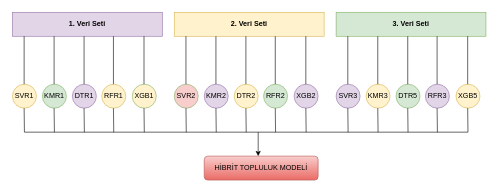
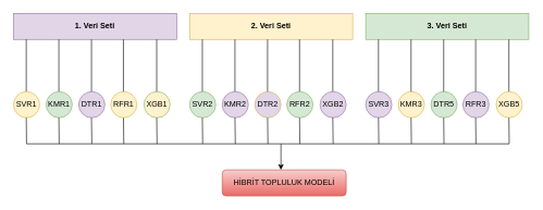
  <mxCell id="0" />
  <mxCell id="1" parent="0" />
  <mxCell id="2" value="&lt;b&gt;1. Veri Seti&lt;/b&gt;" style="rounded=0;whiteSpace=wrap;html=1;fillColor=#e1d5e7;strokeColor=#9673a6;" vertex="1" parent="1"><mxGeometry x="20" y="20" width="250" height="40" as="geometry" /></mxCell>
  <mxCell id="3" value="SVR1" style="ellipse;whiteSpace=wrap;html=1;aspect=fixed;fillColor=#fff2cc;strokeColor=#d6b656;" vertex="1" parent="1"><mxGeometry x="20" y="140" width="40" height="40" as="geometry" /></mxCell>
  <mxCell id="4" value="KMR1" style="ellipse;whiteSpace=wrap;html=1;aspect=fixed;fillColor=#d5e8d4;strokeColor=#82b366;" vertex="1" parent="1"><mxGeometry x="70" y="140" width="40" height="40" as="geometry" /></mxCell>
  <mxCell id="5" value="DTR1" style="ellipse;whiteSpace=wrap;html=1;aspect=fixed;fillColor=#e1d5e7;strokeColor=#9673a6;" vertex="1" parent="1"><mxGeometry x="120" y="140" width="40" height="40" as="geometry" /></mxCell>
  <mxCell id="6" value="RFR1" style="ellipse;whiteSpace=wrap;html=1;aspect=fixed;fillColor=#fff2cc;strokeColor=#d6b656;" vertex="1" parent="1"><mxGeometry x="169" y="140" width="40" height="40" as="geometry" /></mxCell>
  <mxCell id="7" value="XGB1" style="ellipse;whiteSpace=wrap;html=1;aspect=fixed;fillColor=#fff2cc;strokeColor=#82b366;" vertex="1" parent="1"><mxGeometry x="220" y="140" width="40" height="40" as="geometry" /></mxCell>
  <mxCell id="8" value="" style="endArrow=none;html=1;rounded=0;" edge="1" parent="1"><mxGeometry width="50" height="50" relative="1" as="geometry"><mxPoint x="89.5" y="140" as="sourcePoint" /><mxPoint x="89.5" y="60" as="targetPoint" /></mxGeometry></mxCell>
  <mxCell id="9" value="" style="endArrow=none;html=1;rounded=0;" edge="1" parent="1"><mxGeometry width="50" height="50" relative="1" as="geometry"><mxPoint x="139.5" y="140" as="sourcePoint" /><mxPoint x="139.5" y="60" as="targetPoint" /></mxGeometry></mxCell>
  <mxCell id="10" value="" style="endArrow=none;html=1;rounded=0;" edge="1" parent="1"><mxGeometry width="50" height="50" relative="1" as="geometry"><mxPoint x="39.5" y="140" as="sourcePoint" /><mxPoint x="39.5" y="60" as="targetPoint" /></mxGeometry></mxCell>
  <mxCell id="11" value="" style="endArrow=none;html=1;rounded=0;" edge="1" parent="1"><mxGeometry width="50" height="50" relative="1" as="geometry"><mxPoint x="188.5" y="140" as="sourcePoint" /><mxPoint x="188.5" y="60" as="targetPoint" /></mxGeometry></mxCell>
  <mxCell id="12" value="" style="endArrow=none;html=1;rounded=0;" edge="1" parent="1"><mxGeometry width="50" height="50" relative="1" as="geometry"><mxPoint x="239.5" y="140" as="sourcePoint" /><mxPoint x="239.5" y="60" as="targetPoint" /></mxGeometry></mxCell>
  <mxCell id="13" value="&lt;b&gt;2. Veri Seti&lt;/b&gt;" style="rounded=0;whiteSpace=wrap;html=1;fillColor=#fff2cc;strokeColor=#d6b656;" vertex="1" parent="1"><mxGeometry x="290" y="20" width="250" height="40" as="geometry" /></mxCell>
- <mxCell id="14" value="SVR2" style="ellipse;whiteSpace=wrap;html=1;aspect=fixed;fillColor=#f8cecc;strokeColor=#82b366;" vertex="1" parent="1"><mxGeometry x="290" y="140" width="40" height="40" as="geometry" /></mxCell>
+ <mxCell id="14" value="SVR2" style="ellipse;whiteSpace=wrap;html=1;aspect=fixed;fillColor=#d5e8d4;strokeColor=#82b366;" vertex="1" parent="1"><mxGeometry x="290" y="140" width="40" height="40" as="geometry" /></mxCell>
  <mxCell id="15" value="KMR2" style="ellipse;whiteSpace=wrap;html=1;aspect=fixed;fillColor=#e1d5e7;strokeColor=#9673a6;" vertex="1" parent="1"><mxGeometry x="340" y="140" width="40" height="40" as="geometry" /></mxCell>
- <mxCell id="16" value="DTR2" style="ellipse;whiteSpace=wrap;html=1;aspect=fixed;fillColor=#fff2cc;strokeColor=#d6b656;" vertex="1" parent="1"><mxGeometry x="390" y="140" width="40" height="40" as="geometry" /></mxCell>
+ <mxCell id="16" value="DTR2" style="ellipse;whiteSpace=wrap;html=1;aspect=fixed;fillColor=#e1d5e7;strokeColor=#d6b656;" vertex="1" parent="1"><mxGeometry x="390" y="140" width="40" height="40" as="geometry" /></mxCell>
  <mxCell id="17" value="RFR2" style="ellipse;whiteSpace=wrap;html=1;aspect=fixed;fillColor=#d5e8d4;strokeColor=#82b366;" vertex="1" parent="1"><mxGeometry x="439" y="140" width="40" height="40" as="geometry" /></mxCell>
  <mxCell id="18" value="XGB2" style="ellipse;whiteSpace=wrap;html=1;aspect=fixed;fillColor=#e1d5e7;strokeColor=#9673a6;" vertex="1" parent="1"><mxGeometry x="490" y="140" width="40" height="40" as="geometry" /></mxCell>
  <mxCell id="19" value="" style="endArrow=none;html=1;rounded=0;" edge="1" parent="1"><mxGeometry width="50" height="50" relative="1" as="geometry"><mxPoint x="359.5" y="140" as="sourcePoint" /><mxPoint x="359.5" y="60" as="targetPoint" /></mxGeometry></mxCell>
  <mxCell id="20" value="" style="endArrow=none;html=1;rounded=0;" edge="1" parent="1"><mxGeometry width="50" height="50" relative="1" as="geometry"><mxPoint x="409.5" y="140" as="sourcePoint" /><mxPoint x="409.5" y="60" as="targetPoint" /></mxGeometry></mxCell>
  <mxCell id="21" value="" style="endArrow=none;html=1;rounded=0;" edge="1" parent="1"><mxGeometry width="50" height="50" relative="1" as="geometry"><mxPoint x="309.5" y="140" as="sourcePoint" /><mxPoint x="309.5" y="60" as="targetPoint" /></mxGeometry></mxCell>
  <mxCell id="22" value="" style="endArrow=none;html=1;rounded=0;" edge="1" parent="1"><mxGeometry width="50" height="50" relative="1" as="geometry"><mxPoint x="458.5" y="140" as="sourcePoint" /><mxPoint x="458.5" y="60" as="targetPoint" /></mxGeometry></mxCell>
  <mxCell id="23" value="" style="endArrow=none;html=1;rounded=0;" edge="1" parent="1"><mxGeometry width="50" height="50" relative="1" as="geometry"><mxPoint x="509.5" y="140" as="sourcePoint" /><mxPoint x="509.5" y="60" as="targetPoint" /></mxGeometry></mxCell>
  <mxCell id="24" value="&lt;b&gt;3. Veri Seti&lt;/b&gt;" style="rounded=0;whiteSpace=wrap;html=1;fillColor=#d5e8d4;strokeColor=#82b366;" vertex="1" parent="1"><mxGeometry x="560" y="20" width="250" height="40" as="geometry" /></mxCell>
  <mxCell id="25" value="SVR3" style="ellipse;whiteSpace=wrap;html=1;aspect=fixed;fillColor=#e1d5e7;strokeColor=#9673a6;" vertex="1" parent="1"><mxGeometry x="560" y="140" width="40" height="40" as="geometry" /></mxCell>
  <mxCell id="26" value="KMR3" style="ellipse;whiteSpace=wrap;html=1;aspect=fixed;fillColor=#fff2cc;strokeColor=#d6b656;" vertex="1" parent="1"><mxGeometry x="610" y="140" width="40" height="40" as="geometry" /></mxCell>
  <mxCell id="27" value="DTR5" style="ellipse;whiteSpace=wrap;html=1;aspect=fixed;fillColor=#d5e8d4;strokeColor=#82b366;" vertex="1" parent="1"><mxGeometry x="660" y="140" width="40" height="40" as="geometry" /></mxCell>
  <mxCell id="28" value="RFR3" style="ellipse;whiteSpace=wrap;html=1;aspect=fixed;fillColor=#e1d5e7;strokeColor=#9673a6;" vertex="1" parent="1"><mxGeometry x="709" y="140" width="40" height="40" as="geometry" /></mxCell>
  <mxCell id="29" value="XGB5" style="ellipse;whiteSpace=wrap;html=1;aspect=fixed;fillColor=#fff2cc;strokeColor=#d6b656;" vertex="1" parent="1"><mxGeometry x="760" y="140" width="40" height="40" as="geometry" /></mxCell>
  <mxCell id="30" value="" style="endArrow=none;html=1;rounded=0;" edge="1" parent="1"><mxGeometry width="50" height="50" relative="1" as="geometry"><mxPoint x="629.5" y="140" as="sourcePoint" /><mxPoint x="629.5" y="60" as="targetPoint" /></mxGeometry></mxCell>
  <mxCell id="31" value="" style="endArrow=none;html=1;rounded=0;" edge="1" parent="1"><mxGeometry width="50" height="50" relative="1" as="geometry"><mxPoint x="679.5" y="140" as="sourcePoint" /><mxPoint x="679.5" y="60" as="targetPoint" /></mxGeometry></mxCell>
  <mxCell id="32" value="" style="endArrow=none;html=1;rounded=0;" edge="1" parent="1"><mxGeometry width="50" height="50" relative="1" as="geometry"><mxPoint x="579.5" y="140" as="sourcePoint" /><mxPoint x="579.5" y="60" as="targetPoint" /></mxGeometry></mxCell>
  <mxCell id="33" value="" style="endArrow=none;html=1;rounded=0;" edge="1" parent="1"><mxGeometry width="50" height="50" relative="1" as="geometry"><mxPoint x="728.5" y="140" as="sourcePoint" /><mxPoint x="728.5" y="60" as="targetPoint" /></mxGeometry></mxCell>
  <mxCell id="34" value="" style="endArrow=none;html=1;rounded=0;" edge="1" parent="1"><mxGeometry width="50" height="50" relative="1" as="geometry"><mxPoint x="779.5" y="140" as="sourcePoint" /><mxPoint x="779.5" y="60" as="targetPoint" /></mxGeometry></mxCell>
  <mxCell id="35" value="" style="endArrow=none;html=1;rounded=0;" edge="1" parent="1"><mxGeometry width="50" height="50" relative="1" as="geometry"><mxPoint x="40" y="220" as="sourcePoint" /><mxPoint x="780" y="220" as="targetPoint" /></mxGeometry></mxCell>
  <mxCell id="36" value="" style="endArrow=none;html=1;rounded=0;" edge="1" parent="1"><mxGeometry width="50" height="50" relative="1" as="geometry"><mxPoint x="40" y="220" as="sourcePoint" /><mxPoint x="39.5" y="180" as="targetPoint" /></mxGeometry></mxCell>
  <mxCell id="37" value="" style="endArrow=none;html=1;rounded=0;" edge="1" parent="1"><mxGeometry width="50" height="50" relative="1" as="geometry"><mxPoint x="780" y="220" as="sourcePoint" /><mxPoint x="779.5" y="180" as="targetPoint" /></mxGeometry></mxCell>
  <mxCell id="38" value="" style="endArrow=none;html=1;rounded=0;" edge="1" parent="1"><mxGeometry width="50" height="50" relative="1" as="geometry"><mxPoint x="90" y="220" as="sourcePoint" /><mxPoint x="89.5" y="180" as="targetPoint" /></mxGeometry></mxCell>
  <mxCell id="39" value="" style="endArrow=none;html=1;rounded=0;" edge="1" parent="1"><mxGeometry width="50" height="50" relative="1" as="geometry"><mxPoint x="140" y="220" as="sourcePoint" /><mxPoint x="139.5" y="180" as="targetPoint" /></mxGeometry></mxCell>
  <mxCell id="40" value="" style="endArrow=none;html=1;rounded=0;" edge="1" parent="1"><mxGeometry width="50" height="50" relative="1" as="geometry"><mxPoint x="189" y="220" as="sourcePoint" /><mxPoint x="188.5" y="180" as="targetPoint" /></mxGeometry></mxCell>
  <mxCell id="41" value="" style="endArrow=none;html=1;rounded=0;" edge="1" parent="1"><mxGeometry width="50" height="50" relative="1" as="geometry"><mxPoint x="240" y="220" as="sourcePoint" /><mxPoint x="239.5" y="180" as="targetPoint" /></mxGeometry></mxCell>
  <mxCell id="42" value="" style="endArrow=none;html=1;rounded=0;" edge="1" parent="1"><mxGeometry width="50" height="50" relative="1" as="geometry"><mxPoint x="310" y="220" as="sourcePoint" /><mxPoint x="309.5" y="180" as="targetPoint" /></mxGeometry></mxCell>
  <mxCell id="43" value="" style="endArrow=none;html=1;rounded=0;" edge="1" parent="1"><mxGeometry width="50" height="50" relative="1" as="geometry"><mxPoint x="360" y="220" as="sourcePoint" /><mxPoint x="359.5" y="180" as="targetPoint" /></mxGeometry></mxCell>
  <mxCell id="44" value="" style="endArrow=none;html=1;rounded=0;" edge="1" parent="1"><mxGeometry width="50" height="50" relative="1" as="geometry"><mxPoint x="410" y="220" as="sourcePoint" /><mxPoint x="409.5" y="180" as="targetPoint" /></mxGeometry></mxCell>
  <mxCell id="45" value="" style="endArrow=none;html=1;rounded=0;" edge="1" parent="1"><mxGeometry width="50" height="50" relative="1" as="geometry"><mxPoint x="459" y="220" as="sourcePoint" /><mxPoint x="458.5" y="180" as="targetPoint" /></mxGeometry></mxCell>
  <mxCell id="46" value="" style="endArrow=none;html=1;rounded=0;" edge="1" parent="1"><mxGeometry width="50" height="50" relative="1" as="geometry"><mxPoint x="510" y="220" as="sourcePoint" /><mxPoint x="509.5" y="180" as="targetPoint" /></mxGeometry></mxCell>
  <mxCell id="47" value="" style="endArrow=none;html=1;rounded=0;" edge="1" parent="1"><mxGeometry width="50" height="50" relative="1" as="geometry"><mxPoint x="580" y="220" as="sourcePoint" /><mxPoint x="579.5" y="180" as="targetPoint" /></mxGeometry></mxCell>
  <mxCell id="48" value="" style="endArrow=none;html=1;rounded=0;" edge="1" parent="1"><mxGeometry width="50" height="50" relative="1" as="geometry"><mxPoint x="630" y="220" as="sourcePoint" /><mxPoint x="629.5" y="180" as="targetPoint" /></mxGeometry></mxCell>
  <mxCell id="49" value="" style="endArrow=none;html=1;rounded=0;" edge="1" parent="1"><mxGeometry width="50" height="50" relative="1" as="geometry"><mxPoint x="680" y="220" as="sourcePoint" /><mxPoint x="679.5" y="180" as="targetPoint" /></mxGeometry></mxCell>
  <mxCell id="50" value="" style="endArrow=none;html=1;rounded=0;" edge="1" parent="1"><mxGeometry width="50" height="50" relative="1" as="geometry"><mxPoint x="729" y="220" as="sourcePoint" /><mxPoint x="728.5" y="180" as="targetPoint" /></mxGeometry></mxCell>
  <mxCell id="51" value="" style="endArrow=classic;html=1;rounded=0;" edge="1" parent="1"><mxGeometry width="50" height="50" relative="1" as="geometry"><mxPoint x="430" y="220" as="sourcePoint" /><mxPoint x="430" y="260" as="targetPoint" /></mxGeometry></mxCell>
  <mxCell id="52" value="HİBRİT TOPLULUK MODELİ" style="rounded=1;whiteSpace=wrap;html=1;fillColor=#f8cecc;strokeColor=#b85450;gradientColor=#ea6b66;" vertex="1" parent="1"><mxGeometry x="340" y="260" width="190" height="40" as="geometry" /></mxCell>
